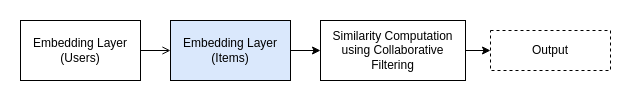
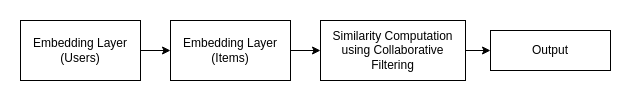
  <mxCell id="0" />
  <mxCell id="1" parent="0" />
- <mxCell id="2" value="" style="edgeStyle=orthogonalEdgeStyle;rounded=0;orthogonalLoop=1;jettySize=auto;html=1;endArrow=open;" parent="1" source="3" target="5" edge="1"><mxGeometry relative="1" as="geometry" /></mxCell>
+ <mxCell id="2" value="" style="edgeStyle=orthogonalEdgeStyle;rounded=0;orthogonalLoop=1;jettySize=auto;html=1;" parent="1" source="3" target="5" edge="1"><mxGeometry relative="1" as="geometry" /></mxCell>
  <mxCell id="3" value="Embedding Layer&lt;div&gt;(Users)&lt;/div&gt;" style="rounded=0;whiteSpace=wrap;html=1;" parent="1" vertex="1"><mxGeometry x="20" y="20" width="120" height="60" as="geometry" /></mxCell>
  <mxCell id="4" value="" style="edgeStyle=orthogonalEdgeStyle;rounded=0;orthogonalLoop=1;jettySize=auto;html=1;" parent="1" source="5" target="7" edge="1"><mxGeometry relative="1" as="geometry" /></mxCell>
- <mxCell id="5" value="Embedding Layer&lt;div&gt;(Items)&lt;/div&gt;" style="rounded=0;whiteSpace=wrap;html=1;fillColor=#dae8fc;" parent="1" vertex="1"><mxGeometry x="170" y="20" width="120" height="60" as="geometry" /></mxCell>
+ <mxCell id="5" value="Embedding Layer&lt;div&gt;(Items)&lt;/div&gt;" style="rounded=0;whiteSpace=wrap;html=1;" parent="1" vertex="1"><mxGeometry x="170" y="20" width="120" height="60" as="geometry" /></mxCell>
  <mxCell id="6" value="" style="edgeStyle=orthogonalEdgeStyle;rounded=0;orthogonalLoop=1;jettySize=auto;html=1;" parent="1" source="7" target="8" edge="1"><mxGeometry relative="1" as="geometry" /></mxCell>
  <mxCell id="7" value="Similarity Computation using Collaborative Filtering" style="rounded=0;whiteSpace=wrap;html=1;" parent="1" vertex="1"><mxGeometry x="320" y="20" width="145" height="60" as="geometry" /></mxCell>
- <mxCell id="8" value="Output" style="rounded=0;whiteSpace=wrap;html=1;dashed=1;" parent="1" vertex="1"><mxGeometry x="490" y="30" width="120" height="40" as="geometry" /></mxCell>
+ <mxCell id="8" value="Output" style="rounded=0;whiteSpace=wrap;html=1;" parent="1" vertex="1"><mxGeometry x="490" y="30" width="120" height="40" as="geometry" /></mxCell>
